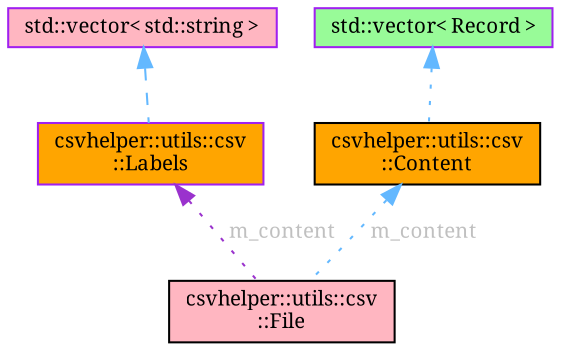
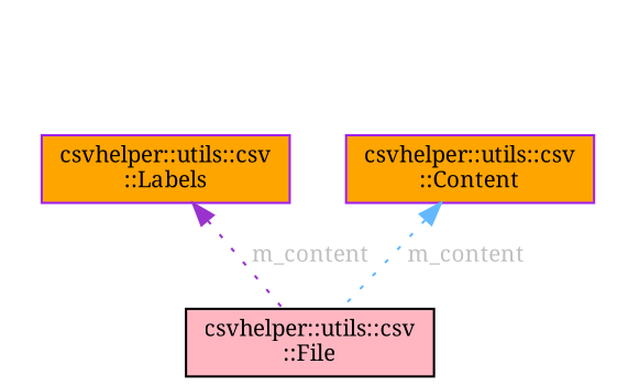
  digraph {
    fontname="Noto Serif"
    node [color=purple fillcolor=lightpink fontname="Noto Serif" fontsize=10 shape=box style=filled]
    edge [color=steelblue1 dir=back fontname="Noto Serif" fontsize=10 labelfontname=Helvetica labelfontsize=10 style=dotted]
    n1 [color=black fontcolor=black height=0.2 label="csvhelper::utils::csv\l::File" width=0.4]
    n2 [fillcolor=orange height=0.2 label="csvhelper::utils::csv\l::Labels" width=0.4]
-   n3 [height=0.2 label="std::vector\< std::string \>" width=0.4]
-   n4 [color=black fillcolor=orange height=0.2 label="csvhelper::utils::csv\l::Content" width=0.4]
-   n5 [fillcolor=palegreen height=0.2 label="std::vector\< Record \>" width=0.4]
+   n4 [fillcolor=orange height=0.2 label="csvhelper::utils::csv\l::Content" width=0.4]
    n2 -> n1 [color=darkorchid3 fontcolor=grey label=" m_content"]
-   n3 -> n2 [style=dashed]
    n4 -> n1 [fontcolor=grey label=" m_content"]
-   n5 -> n4
  }
